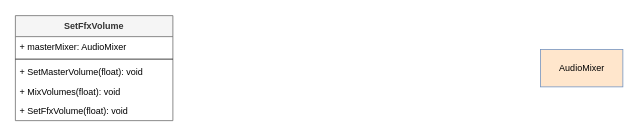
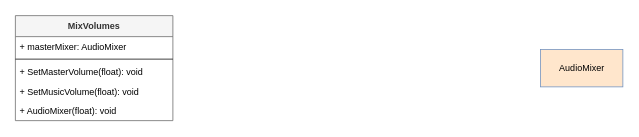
  <mxCell id="0" />
  <mxCell id="1" parent="0" />
  <mxCell id="2" value="AudioMixer" style="html=1;fillColor=#ffe6cc;strokeColor=#6c8ebf;" vertex="1" parent="1"><mxGeometry x="720" y="65" width="110" height="50" as="geometry" /></mxCell>
- <mxCell id="3" value="SetFfxVolume" style="swimlane;fontStyle=1;align=center;verticalAlign=top;childLayout=stackLayout;horizontal=1;startSize=28;horizontalStack=0;resizeParent=1;resizeParentMax=0;resizeLast=0;collapsible=1;marginBottom=0;fillColor=#f5f5f5;strokeColor=#666666;fontColor=#333333;" vertex="1" parent="1"><mxGeometry x="20" y="20" width="210" height="140" as="geometry" /></mxCell>
+ <mxCell id="3" value="MixVolumes" style="swimlane;fontStyle=1;align=center;verticalAlign=top;childLayout=stackLayout;horizontal=1;startSize=28;horizontalStack=0;resizeParent=1;resizeParentMax=0;resizeLast=0;collapsible=1;marginBottom=0;fillColor=#f5f5f5;strokeColor=#666666;fontColor=#333333;" vertex="1" parent="1"><mxGeometry x="20" y="20" width="210" height="140" as="geometry" /></mxCell>
  <mxCell id="4" value="+ masterMixer: AudioMixer&#10;" style="text;strokeColor=none;fillColor=none;align=left;verticalAlign=top;spacingLeft=4;spacingRight=4;overflow=hidden;rotatable=0;points=[[0,0.5],[1,0.5]];portConstraint=eastwest;" vertex="1" parent="3"><mxGeometry y="28" width="210" height="26" as="geometry" /></mxCell>
  <mxCell id="5" value="" style="line;strokeWidth=1;fillColor=none;align=left;verticalAlign=middle;spacingTop=-1;spacingLeft=3;spacingRight=3;rotatable=0;labelPosition=right;points=[];portConstraint=eastwest;" vertex="1" parent="3"><mxGeometry y="54" width="210" height="8" as="geometry" /></mxCell>
  <mxCell id="6" value="+ SetMasterVolume(float): void" style="text;strokeColor=none;fillColor=none;align=left;verticalAlign=top;spacingLeft=4;spacingRight=4;overflow=hidden;rotatable=0;points=[[0,0.5],[1,0.5]];portConstraint=eastwest;fontStyle=0" vertex="1" parent="3"><mxGeometry y="62" width="210" height="26" as="geometry" /></mxCell>
- <mxCell id="7" value="+ MixVolumes(float): void" style="text;strokeColor=none;fillColor=none;align=left;verticalAlign=top;spacingLeft=4;spacingRight=4;overflow=hidden;rotatable=0;points=[[0,0.5],[1,0.5]];portConstraint=eastwest;fontStyle=0" vertex="1" parent="3"><mxGeometry y="88" width="210" height="26" as="geometry" /></mxCell>
- <mxCell id="8" value="+ SetFfxVolume(float): void" style="text;strokeColor=none;fillColor=none;align=left;verticalAlign=top;spacingLeft=4;spacingRight=4;overflow=hidden;rotatable=0;points=[[0,0.5],[1,0.5]];portConstraint=eastwest;fontStyle=0" vertex="1" parent="3"><mxGeometry y="114" width="210" height="26" as="geometry" /></mxCell>
+ <mxCell id="7" value="+ SetMusicVolume(float): void" style="text;strokeColor=none;fillColor=none;align=left;verticalAlign=top;spacingLeft=4;spacingRight=4;overflow=hidden;rotatable=0;points=[[0,0.5],[1,0.5]];portConstraint=eastwest;fontStyle=0" vertex="1" parent="3"><mxGeometry y="88" width="210" height="26" as="geometry" /></mxCell>
+ <mxCell id="8" value="+ AudioMixer(float): void" style="text;strokeColor=none;fillColor=none;align=left;verticalAlign=top;spacingLeft=4;spacingRight=4;overflow=hidden;rotatable=0;points=[[0,0.5],[1,0.5]];portConstraint=eastwest;fontStyle=0" vertex="1" parent="3"><mxGeometry y="114" width="210" height="26" as="geometry" /></mxCell>
